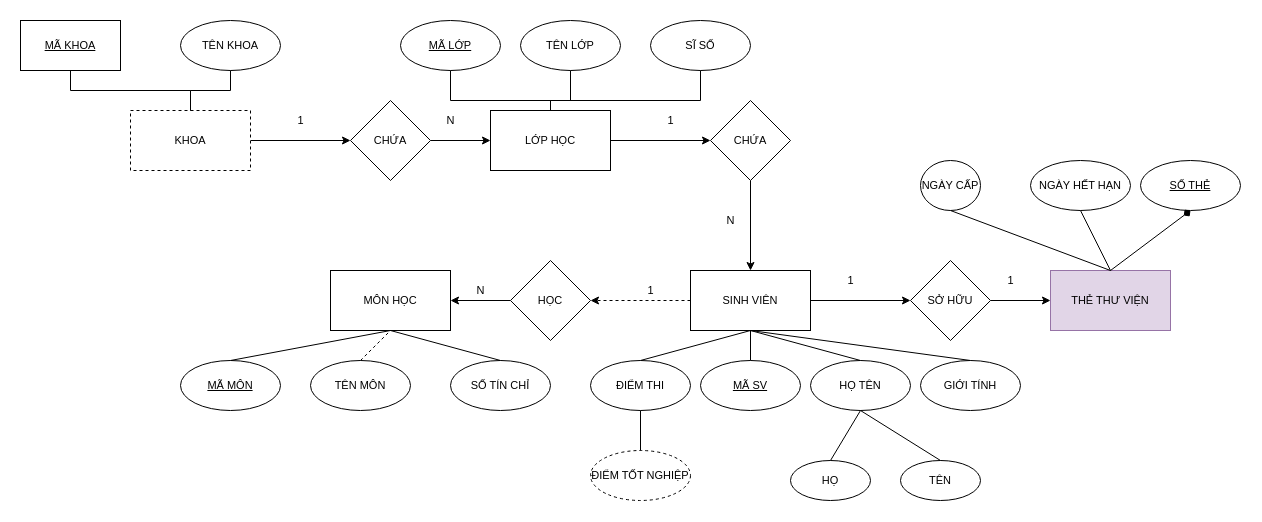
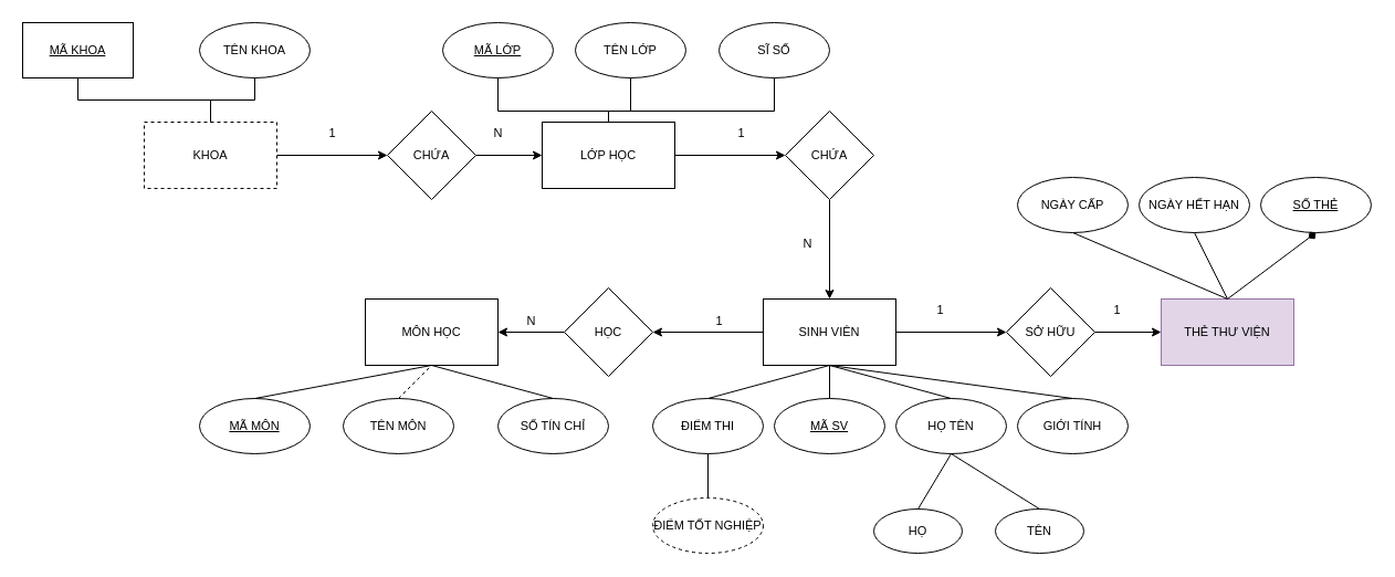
  <mxCell id="0" />
  <mxCell id="1" parent="0" />
  <mxCell id="2" value="" style="edgeStyle=orthogonalEdgeStyle;rounded=0;orthogonalLoop=1;jettySize=auto;html=1;fontSize=11;" edge="1" parent="1" source="3" target="5"><mxGeometry relative="1" as="geometry" /></mxCell>
  <mxCell id="3" value="KHOA" style="whiteSpace=wrap;html=1;fontSize=11;dashed=1;" vertex="1" parent="1"><mxGeometry x="130" y="110" width="120" height="60" as="geometry" /></mxCell>
  <mxCell id="4" value="" style="edgeStyle=orthogonalEdgeStyle;rounded=0;orthogonalLoop=1;jettySize=auto;html=1;fontSize=11;" edge="1" parent="1" source="5" target="7"><mxGeometry relative="1" as="geometry" /></mxCell>
  <mxCell id="5" value="CHỨA" style="rhombus;whiteSpace=wrap;html=1;fontSize=11;" vertex="1" parent="1"><mxGeometry x="350" y="100" width="80" height="80" as="geometry" /></mxCell>
  <mxCell id="6" value="" style="edgeStyle=orthogonalEdgeStyle;rounded=0;orthogonalLoop=1;jettySize=auto;html=1;fontSize=11;" edge="1" parent="1" source="7" target="11"><mxGeometry relative="1" as="geometry" /></mxCell>
  <mxCell id="7" value="LỚP HỌC" style="whiteSpace=wrap;html=1;fontSize=11;" vertex="1" parent="1"><mxGeometry x="490" y="110" width="120" height="60" as="geometry" /></mxCell>
  <mxCell id="8" value="1" style="text;html=1;align=center;verticalAlign=middle;resizable=0;points=[];autosize=1;strokeColor=none;fillColor=none;fontSize=11;" vertex="1" parent="1"><mxGeometry x="290" y="110" width="20" height="20" as="geometry" /></mxCell>
  <mxCell id="9" value="N" style="text;html=1;align=center;verticalAlign=middle;resizable=0;points=[];autosize=1;strokeColor=none;fillColor=none;fontSize=11;" vertex="1" parent="1"><mxGeometry x="440" y="110" width="20" height="20" as="geometry" /></mxCell>
  <mxCell id="10" value="" style="edgeStyle=orthogonalEdgeStyle;rounded=0;orthogonalLoop=1;jettySize=auto;html=1;fontSize=11;" edge="1" parent="1" source="11" target="14"><mxGeometry relative="1" as="geometry" /></mxCell>
  <mxCell id="11" value="CHỨA" style="rhombus;whiteSpace=wrap;html=1;fontSize=11;" vertex="1" parent="1"><mxGeometry x="710" y="100" width="80" height="80" as="geometry" /></mxCell>
- <mxCell id="12" value="" style="edgeStyle=orthogonalEdgeStyle;rounded=0;orthogonalLoop=1;jettySize=auto;html=1;fontSize=11;dashed=1;" edge="1" parent="1" source="14" target="16"><mxGeometry relative="1" as="geometry" /></mxCell>
+ <mxCell id="12" value="" style="edgeStyle=orthogonalEdgeStyle;rounded=0;orthogonalLoop=1;jettySize=auto;html=1;fontSize=11;" edge="1" parent="1" source="14" target="16"><mxGeometry relative="1" as="geometry" /></mxCell>
  <mxCell id="13" value="" style="edgeStyle=orthogonalEdgeStyle;rounded=0;orthogonalLoop=1;jettySize=auto;html=1;fontSize=11;" edge="1" parent="1" source="14" target="23"><mxGeometry relative="1" as="geometry" /></mxCell>
  <mxCell id="14" value="SINH VIÊN" style="whiteSpace=wrap;html=1;fontSize=11;" vertex="1" parent="1"><mxGeometry x="690" y="270" width="120" height="60" as="geometry" /></mxCell>
  <mxCell id="15" value="" style="edgeStyle=orthogonalEdgeStyle;rounded=0;orthogonalLoop=1;jettySize=auto;html=1;fontSize=11;" edge="1" parent="1" source="16" target="21"><mxGeometry relative="1" as="geometry" /></mxCell>
  <mxCell id="16" value="HỌC" style="rhombus;whiteSpace=wrap;html=1;fontSize=11;" vertex="1" parent="1"><mxGeometry x="510" y="260" width="80" height="80" as="geometry" /></mxCell>
  <mxCell id="17" value="1" style="text;html=1;align=center;verticalAlign=middle;resizable=0;points=[];autosize=1;strokeColor=none;fillColor=none;fontSize=11;" vertex="1" parent="1"><mxGeometry x="660" y="110" width="20" height="20" as="geometry" /></mxCell>
  <mxCell id="18" value="N" style="text;html=1;align=center;verticalAlign=middle;resizable=0;points=[];autosize=1;strokeColor=none;fillColor=none;fontSize=11;" vertex="1" parent="1"><mxGeometry x="720" y="210" width="20" height="20" as="geometry" /></mxCell>
  <mxCell id="19" value="1" style="text;html=1;align=center;verticalAlign=middle;resizable=0;points=[];autosize=1;strokeColor=none;fillColor=none;fontSize=11;" vertex="1" parent="1"><mxGeometry x="640" y="280" width="20" height="20" as="geometry" /></mxCell>
  <mxCell id="20" value="N" style="text;html=1;align=center;verticalAlign=middle;resizable=0;points=[];autosize=1;strokeColor=none;fillColor=none;fontSize=11;" vertex="1" parent="1"><mxGeometry x="470" y="280" width="20" height="20" as="geometry" /></mxCell>
  <mxCell id="21" value="MÔN HỌC" style="whiteSpace=wrap;html=1;fontSize=11;" vertex="1" parent="1"><mxGeometry x="330" y="270" width="120" height="60" as="geometry" /></mxCell>
  <mxCell id="22" value="" style="edgeStyle=orthogonalEdgeStyle;rounded=0;orthogonalLoop=1;jettySize=auto;html=1;fontSize=11;" edge="1" parent="1" source="23" target="25"><mxGeometry relative="1" as="geometry" /></mxCell>
  <mxCell id="23" value="SỞ HỮU" style="rhombus;whiteSpace=wrap;html=1;fontSize=11;" vertex="1" parent="1"><mxGeometry x="910" y="260" width="80" height="80" as="geometry" /></mxCell>
  <mxCell id="24" value="1" style="text;html=1;align=center;verticalAlign=middle;resizable=0;points=[];autosize=1;strokeColor=none;fillColor=none;fontSize=11;" vertex="1" parent="1"><mxGeometry x="840" y="270" width="20" height="20" as="geometry" /></mxCell>
  <mxCell id="25" value="THẺ THƯ VIỆN" style="whiteSpace=wrap;html=1;fontSize=11;fillColor=#e1d5e7;strokeColor=#9673a6;" vertex="1" parent="1"><mxGeometry x="1050" y="270" width="120" height="60" as="geometry" /></mxCell>
  <mxCell id="26" value="1" style="text;html=1;align=center;verticalAlign=middle;resizable=0;points=[];autosize=1;strokeColor=none;fillColor=none;fontSize=11;" vertex="1" parent="1"><mxGeometry x="1000" y="270" width="20" height="20" as="geometry" /></mxCell>
  <mxCell id="27" value="&lt;u&gt;MÃ KHOA&lt;/u&gt;" style="whiteSpace=wrap;html=1;fontSize=11;rounded=0;" vertex="1" parent="1"><mxGeometry x="20" y="20" width="100" height="50" as="geometry" /></mxCell>
  <mxCell id="28" value="TÊN KHOA" style="ellipse;whiteSpace=wrap;html=1;fontSize=11;" vertex="1" parent="1"><mxGeometry x="180" y="20" width="100" height="50" as="geometry" /></mxCell>
  <mxCell id="29" value="" style="endArrow=none;html=1;rounded=0;fontSize=11;entryX=0.5;entryY=1;entryDx=0;entryDy=0;exitX=0.5;exitY=0;exitDx=0;exitDy=0;" edge="1" parent="1" source="3" target="27"><mxGeometry width="50" height="50" relative="1" as="geometry"><mxPoint x="60" y="130" as="sourcePoint" /><mxPoint x="110" y="80" as="targetPoint" /><Array as="points"><mxPoint x="190" y="90" /><mxPoint x="70" y="90" /></Array></mxGeometry></mxCell>
  <mxCell id="30" value="" style="endArrow=none;html=1;rounded=0;fontSize=11;entryX=0.5;entryY=1;entryDx=0;entryDy=0;exitX=0.5;exitY=0;exitDx=0;exitDy=0;" edge="1" parent="1" source="3" target="28"><mxGeometry width="50" height="50" relative="1" as="geometry"><mxPoint x="220" y="120" as="sourcePoint" /><mxPoint x="270" y="70" as="targetPoint" /><Array as="points"><mxPoint x="190" y="90" /><mxPoint x="230" y="90" /></Array></mxGeometry></mxCell>
  <mxCell id="31" value="&lt;u&gt;MÃ LỚP&lt;/u&gt;" style="ellipse;whiteSpace=wrap;html=1;fontSize=11;" vertex="1" parent="1"><mxGeometry x="400" y="20" width="100" height="50" as="geometry" /></mxCell>
  <mxCell id="32" value="TÊN LỚP" style="ellipse;whiteSpace=wrap;html=1;fontSize=11;" vertex="1" parent="1"><mxGeometry x="520" y="20" width="100" height="50" as="geometry" /></mxCell>
  <mxCell id="33" value="SĨ SỐ" style="ellipse;whiteSpace=wrap;html=1;fontSize=11;" vertex="1" parent="1"><mxGeometry x="650" y="20" width="100" height="50" as="geometry" /></mxCell>
  <mxCell id="34" value="" style="endArrow=none;html=1;rounded=0;fontSize=11;entryX=0.5;entryY=1;entryDx=0;entryDy=0;exitX=0.5;exitY=0;exitDx=0;exitDy=0;" edge="1" parent="1" source="7" target="31"><mxGeometry width="50" height="50" relative="1" as="geometry"><mxPoint x="440" y="120" as="sourcePoint" /><mxPoint x="490" y="70" as="targetPoint" /><Array as="points"><mxPoint x="550" y="100" /><mxPoint x="450" y="100" /></Array></mxGeometry></mxCell>
  <mxCell id="35" value="" style="endArrow=none;html=1;rounded=0;fontSize=11;entryX=0.5;entryY=1;entryDx=0;entryDy=0;exitX=0.5;exitY=0;exitDx=0;exitDy=0;" edge="1" parent="1" source="7" target="32"><mxGeometry width="50" height="50" relative="1" as="geometry"><mxPoint x="560" y="130" as="sourcePoint" /><mxPoint x="610" y="80" as="targetPoint" /><Array as="points"><mxPoint x="550" y="100" /><mxPoint x="570" y="100" /></Array></mxGeometry></mxCell>
  <mxCell id="36" value="" style="endArrow=none;html=1;rounded=0;fontSize=11;entryX=0.5;entryY=1;entryDx=0;entryDy=0;exitX=0.5;exitY=0;exitDx=0;exitDy=0;" edge="1" parent="1" source="7" target="33"><mxGeometry width="50" height="50" relative="1" as="geometry"><mxPoint x="560" y="120" as="sourcePoint" /><mxPoint x="580" y="80" as="targetPoint" /><Array as="points"><mxPoint x="550" y="100" /><mxPoint x="700" y="100" /></Array></mxGeometry></mxCell>
  <mxCell id="37" value="NGÀY HẾT HẠN" style="ellipse;whiteSpace=wrap;html=1;fontSize=11;" vertex="1" parent="1"><mxGeometry x="1030" y="160" width="100" height="50" as="geometry" /></mxCell>
  <mxCell id="38" value="&lt;u&gt;SỐ THẺ&lt;/u&gt;" style="ellipse;whiteSpace=wrap;html=1;fontSize=11;" vertex="1" parent="1"><mxGeometry x="1140" y="160" width="100" height="50" as="geometry" /></mxCell>
- <mxCell id="39" value="NGÀY CẤP" style="ellipse;whiteSpace=wrap;html=1;fontSize=11;" vertex="1" parent="1"><mxGeometry x="920" y="160" width="60" height="50" as="geometry" /></mxCell>
+ <mxCell id="39" value="NGÀY CẤP" style="ellipse;whiteSpace=wrap;html=1;fontSize=11;" vertex="1" parent="1"><mxGeometry x="920" y="160" width="100" height="50" as="geometry" /></mxCell>
  <mxCell id="40" value="" style="endArrow=diamond;html=1;rounded=0;fontSize=11;entryX=0.5;entryY=1;entryDx=0;entryDy=0;exitX=0.5;exitY=0;exitDx=0;exitDy=0;" edge="1" parent="1" source="25" target="38"><mxGeometry width="50" height="50" relative="1" as="geometry"><mxPoint x="1130" y="270" as="sourcePoint" /><mxPoint x="1180" y="220" as="targetPoint" /></mxGeometry></mxCell>
  <mxCell id="41" value="" style="endArrow=none;html=1;rounded=0;fontSize=11;entryX=0.5;entryY=1;entryDx=0;entryDy=0;" edge="1" parent="1" target="39"><mxGeometry width="50" height="50" relative="1" as="geometry"><mxPoint x="1110" y="270" as="sourcePoint" /><mxPoint x="1240" y="310" as="targetPoint" /></mxGeometry></mxCell>
  <mxCell id="42" value="" style="endArrow=none;html=1;rounded=0;fontSize=11;entryX=0.5;entryY=1;entryDx=0;entryDy=0;" edge="1" parent="1" target="37"><mxGeometry width="50" height="50" relative="1" as="geometry"><mxPoint x="1110" y="270" as="sourcePoint" /><mxPoint x="1030" y="210" as="targetPoint" /></mxGeometry></mxCell>
  <mxCell id="43" value="&lt;u&gt;MÃ MÔN&lt;/u&gt;" style="ellipse;whiteSpace=wrap;html=1;fontSize=11;" vertex="1" parent="1"><mxGeometry x="180" y="360" width="100" height="50" as="geometry" /></mxCell>
  <mxCell id="44" value="TÊN MÔN" style="ellipse;whiteSpace=wrap;html=1;fontSize=11;" vertex="1" parent="1"><mxGeometry x="310" y="360" width="100" height="50" as="geometry" /></mxCell>
  <mxCell id="45" value="SỐ TÍN CHỈ" style="ellipse;whiteSpace=wrap;html=1;fontSize=11;" vertex="1" parent="1"><mxGeometry x="450" y="360" width="100" height="50" as="geometry" /></mxCell>
  <mxCell id="46" value="" style="endArrow=none;html=1;rounded=0;fontSize=11;entryX=0.5;entryY=1;entryDx=0;entryDy=0;exitX=0.5;exitY=0;exitDx=0;exitDy=0;dashed=1;" edge="1" parent="1" source="44" target="21"><mxGeometry width="50" height="50" relative="1" as="geometry"><mxPoint x="380" y="380" as="sourcePoint" /><mxPoint x="430" y="330" as="targetPoint" /></mxGeometry></mxCell>
  <mxCell id="47" value="" style="endArrow=none;html=1;rounded=0;fontSize=11;entryX=0.5;entryY=1;entryDx=0;entryDy=0;exitX=0.5;exitY=0;exitDx=0;exitDy=0;" edge="1" parent="1" source="45" target="21"><mxGeometry width="50" height="50" relative="1" as="geometry"><mxPoint x="370" y="370" as="sourcePoint" /><mxPoint x="400" y="340" as="targetPoint" /></mxGeometry></mxCell>
  <mxCell id="48" value="" style="endArrow=none;html=1;rounded=0;fontSize=11;entryX=0.5;entryY=1;entryDx=0;entryDy=0;exitX=0.5;exitY=0;exitDx=0;exitDy=0;" edge="1" parent="1" source="43" target="21"><mxGeometry width="50" height="50" relative="1" as="geometry"><mxPoint x="380" y="380" as="sourcePoint" /><mxPoint x="410" y="350" as="targetPoint" /></mxGeometry></mxCell>
  <mxCell id="49" value="&lt;u&gt;MÃ SV&lt;/u&gt;" style="ellipse;whiteSpace=wrap;html=1;fontSize=11;" vertex="1" parent="1"><mxGeometry x="700" y="360" width="100" height="50" as="geometry" /></mxCell>
  <mxCell id="50" value="HỌ TÊN" style="ellipse;whiteSpace=wrap;html=1;fontSize=11;" vertex="1" parent="1"><mxGeometry x="810" y="360" width="100" height="50" as="geometry" /></mxCell>
  <mxCell id="51" value="GIỚI TÍNH" style="ellipse;whiteSpace=wrap;html=1;fontSize=11;" vertex="1" parent="1"><mxGeometry x="920" y="360" width="100" height="50" as="geometry" /></mxCell>
  <mxCell id="52" value="HỌ" style="ellipse;whiteSpace=wrap;html=1;fontSize=11;" vertex="1" parent="1"><mxGeometry x="790" y="460" width="80" height="40" as="geometry" /></mxCell>
  <mxCell id="53" value="TÊN" style="ellipse;whiteSpace=wrap;html=1;fontSize=11;" vertex="1" parent="1"><mxGeometry x="900" y="460" width="80" height="40" as="geometry" /></mxCell>
  <mxCell id="54" value="" style="endArrow=none;html=1;rounded=0;fontSize=11;entryX=0.5;entryY=1;entryDx=0;entryDy=0;exitX=0.5;exitY=0;exitDx=0;exitDy=0;" edge="1" parent="1" source="52" target="50"><mxGeometry width="50" height="50" relative="1" as="geometry"><mxPoint x="720" y="470" as="sourcePoint" /><mxPoint x="770" y="420" as="targetPoint" /></mxGeometry></mxCell>
  <mxCell id="55" value="" style="endArrow=none;html=1;rounded=0;fontSize=11;exitX=0.5;exitY=0;exitDx=0;exitDy=0;" edge="1" parent="1" source="53"><mxGeometry width="50" height="50" relative="1" as="geometry"><mxPoint x="740" y="460" as="sourcePoint" /><mxPoint x="860" y="410" as="targetPoint" /></mxGeometry></mxCell>
  <mxCell id="56" value="" style="endArrow=none;html=1;rounded=0;fontSize=11;entryX=0.5;entryY=1;entryDx=0;entryDy=0;exitX=0.5;exitY=0;exitDx=0;exitDy=0;" edge="1" parent="1" source="49" target="14"><mxGeometry width="50" height="50" relative="1" as="geometry"><mxPoint x="740" y="460" as="sourcePoint" /><mxPoint x="800" y="420" as="targetPoint" /></mxGeometry></mxCell>
  <mxCell id="57" value="" style="endArrow=none;html=1;rounded=0;fontSize=11;exitX=0.5;exitY=0;exitDx=0;exitDy=0;" edge="1" parent="1" source="50"><mxGeometry width="50" height="50" relative="1" as="geometry"><mxPoint x="680" y="370" as="sourcePoint" /><mxPoint x="750" y="330" as="targetPoint" /></mxGeometry></mxCell>
  <mxCell id="58" value="" style="endArrow=none;html=1;rounded=0;fontSize=11;exitX=0.5;exitY=0;exitDx=0;exitDy=0;entryX=0.5;entryY=1;entryDx=0;entryDy=0;" edge="1" parent="1" source="51" target="14"><mxGeometry width="50" height="50" relative="1" as="geometry"><mxPoint x="800" y="370" as="sourcePoint" /><mxPoint x="760" y="340" as="targetPoint" /></mxGeometry></mxCell>
  <mxCell id="59" value="ĐIỂM THI" style="ellipse;whiteSpace=wrap;html=1;fontSize=11;" vertex="1" parent="1"><mxGeometry x="590" y="360" width="100" height="50" as="geometry" /></mxCell>
  <mxCell id="60" value="ĐIỂM TỐT NGHIỆP" style="ellipse;whiteSpace=wrap;html=1;fontSize=11;dashed=1;" vertex="1" parent="1"><mxGeometry x="590" y="450" width="100" height="50" as="geometry" /></mxCell>
  <mxCell id="61" value="" style="endArrow=none;html=1;rounded=0;fontSize=11;entryX=0.5;entryY=1;entryDx=0;entryDy=0;exitX=0.5;exitY=0;exitDx=0;exitDy=0;" edge="1" parent="1" source="59" target="14"><mxGeometry width="50" height="50" relative="1" as="geometry"><mxPoint x="620" y="380" as="sourcePoint" /><mxPoint x="670" y="330" as="targetPoint" /></mxGeometry></mxCell>
  <mxCell id="62" value="" style="endArrow=none;html=1;rounded=0;fontSize=11;entryX=0.5;entryY=1;entryDx=0;entryDy=0;exitX=0.5;exitY=0;exitDx=0;exitDy=0;" edge="1" parent="1" source="60" target="59"><mxGeometry width="50" height="50" relative="1" as="geometry"><mxPoint x="500" y="500" as="sourcePoint" /><mxPoint x="550" y="450" as="targetPoint" /></mxGeometry></mxCell>
